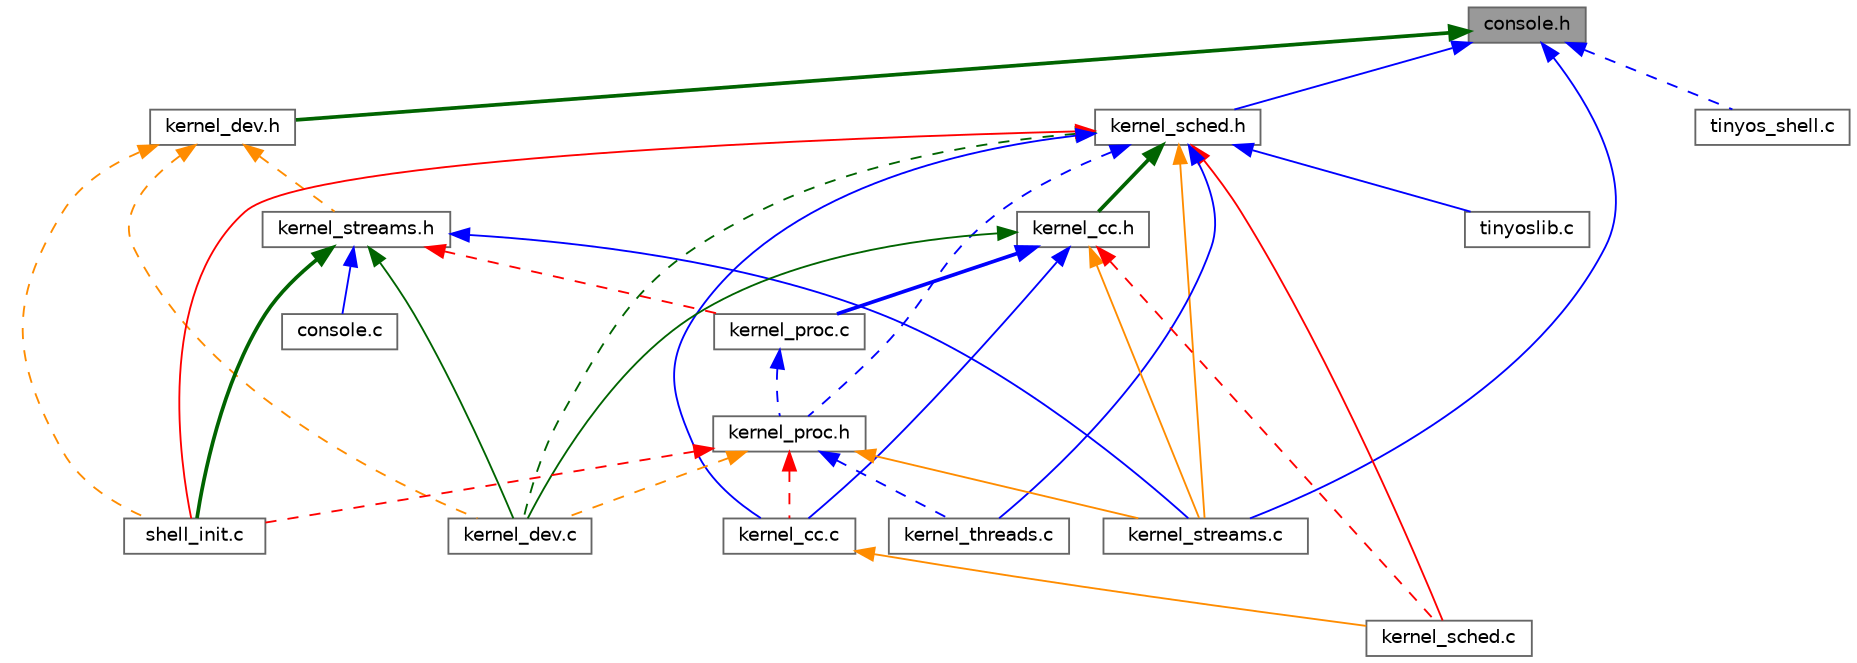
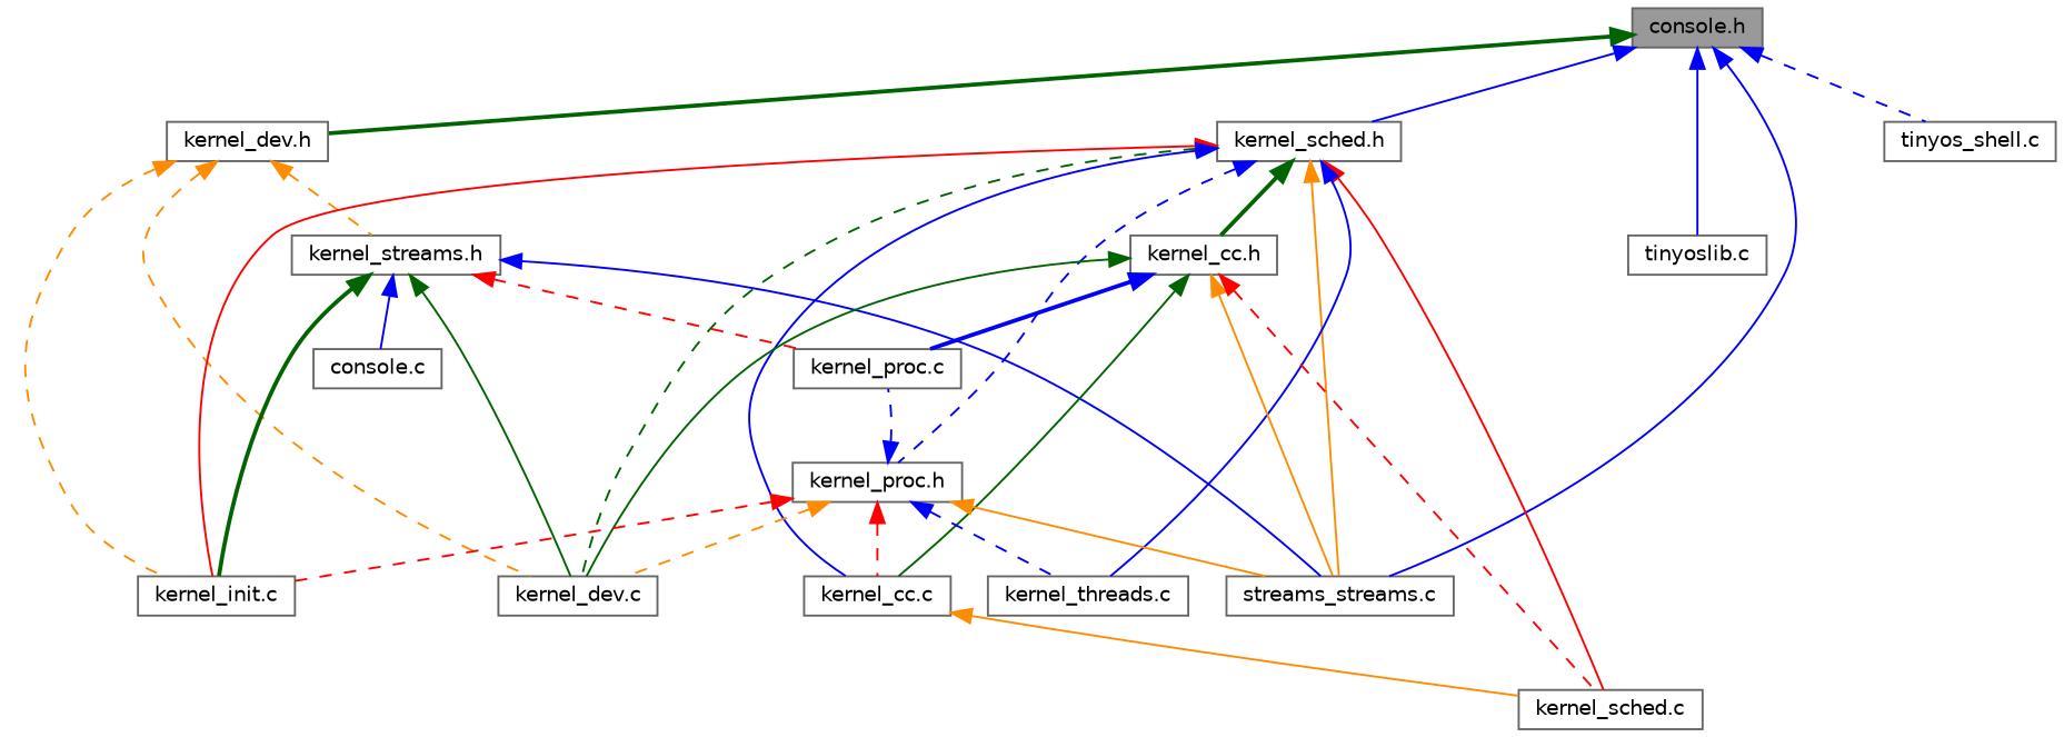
  digraph {
    node [color=grey40 fillcolor=white fontname=Helvetica fontsize=10 shape=box style=filled]
    edge [color=blue dir=back fontname=Helvetica fontsize=10 labelfontname=Helvetica labelfontsize=10 style=solid]
    n1 [color=gray40 fillcolor=grey60 fontcolor=black height=0.2 label="console.h" width=0.4]
    n2 [height=0.2 label="kernel_dev.h" width=0.4]
-   n3 [height=0.2 label="kernel_streams.c" width=0.4]
+   n3 [height=0.2 label="streams_streams.c" width=0.4]
    n4 [height=0.2 label="kernel_sched.h" width=0.4]
    n5 [height=0.2 label="tinyos_shell.c" width=0.4]
    n6 [height=0.2 label="tinyoslib.c" width=0.4]
    n7 [height=0.2 label="kernel_dev.c" width=0.4]
-   n8 [height=0.2 label="shell_init.c" width=0.4]
+   n8 [height=0.2 label="kernel_init.c" width=0.4]
    n9 [height=0.2 label="kernel_streams.h" width=0.4]
    n10 [height=0.2 label="kernel_cc.c" width=0.4]
    n11 [height=0.2 label="kernel_cc.h" width=0.4]
    n12 [height=0.2 label="kernel_sched.c" width=0.4]
    n13 [height=0.2 label="kernel_proc.h" width=0.4]
    n14 [height=0.2 label="kernel_threads.c" width=0.4]
    n15 [height=0.2 label="console.c" width=0.4]
    n16 [height=0.2 label="kernel_proc.c" width=0.4]
    n1 -> n2 [color=darkgreen style=bold]
    n1 -> n3
    n1 -> n4
    n1 -> n5 [style=dashed]
-   n4 -> n6
+   n1 -> n6
    n2 -> n7 [color=darkorange style=dashed]
    n2 -> n8 [color=darkorange style=dashed]
    n2 -> n9 [color=darkorange style=dashed]
    n4 -> n3 [color=darkorange]
    n4 -> n7 [color=darkgreen style=dashed]
    n4 -> n8 [color=red]
    n4 -> n10
    n4 -> n11 [color=darkgreen style=bold]
    n4 -> n12 [color=red]
    n4 -> n13 [style=dashed]
    n4 -> n14
    n9 -> n3
    n9 -> n7 [color=darkgreen]
    n9 -> n8 [color=darkgreen style=bold]
    n9 -> n15
    n9 -> n16 [color=red style=dashed]
    n10 -> n12 [color=darkorange]
    n11 -> n3 [color=darkorange]
    n11 -> n7 [color=darkgreen]
-   n11 -> n10
+   n11 -> n10 [color=darkgreen]
    n11 -> n12 [color=red style=dashed]
    n11 -> n16 [style=bold]
    n13 -> n3 [color=darkorange]
    n13 -> n7 [color=darkorange style=dashed]
    n13 -> n8 [color=red style=dashed]
    n13 -> n10 [color=red style=dashed]
    n13 -> n14 [style=dashed]
-   n16 -> n13 [style=dashed]
+   n13 -> n16 [style=dashed]
  }
